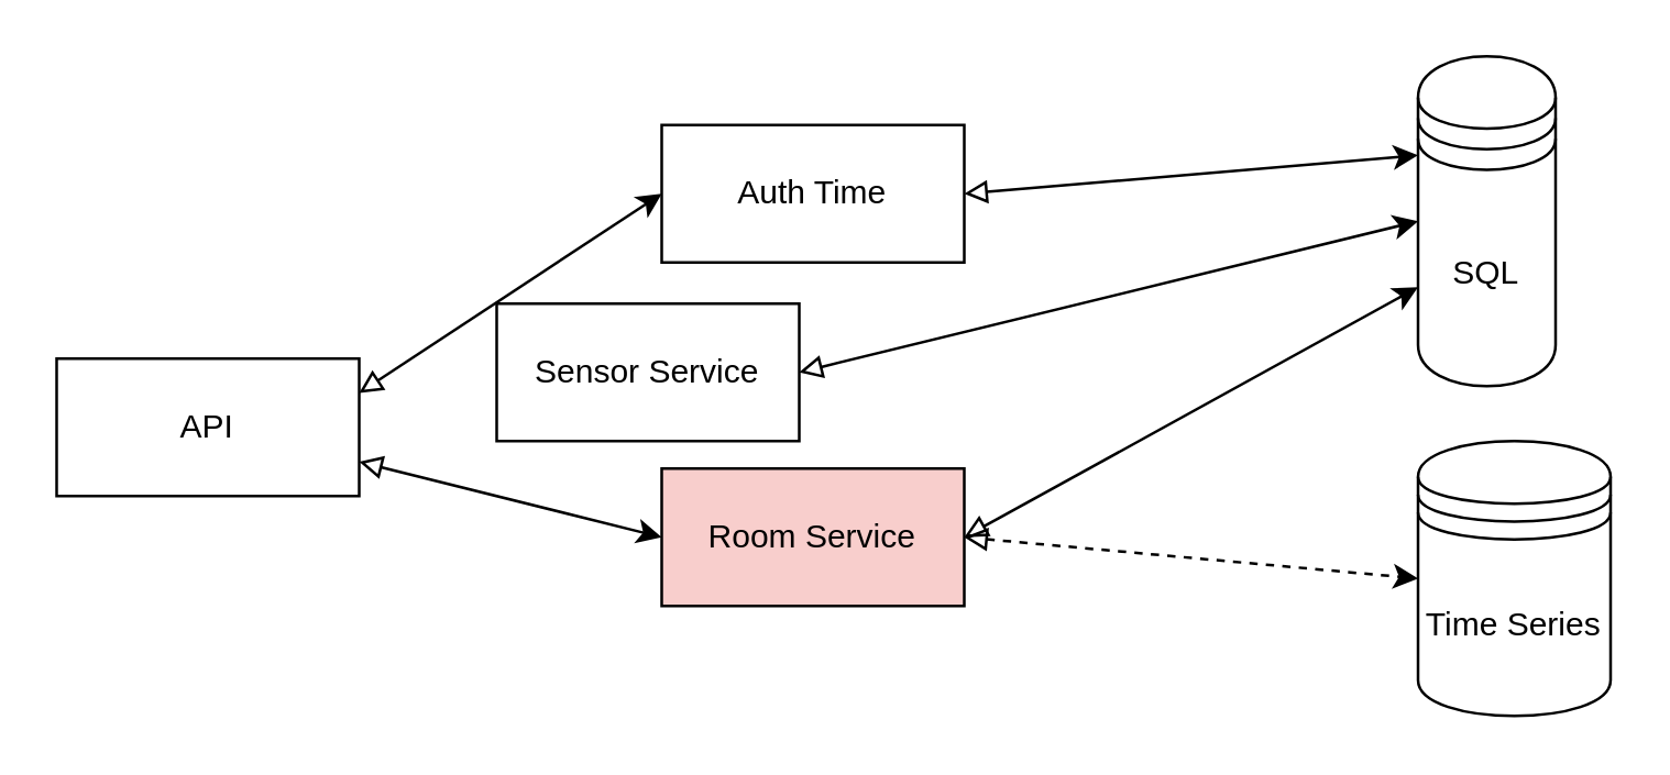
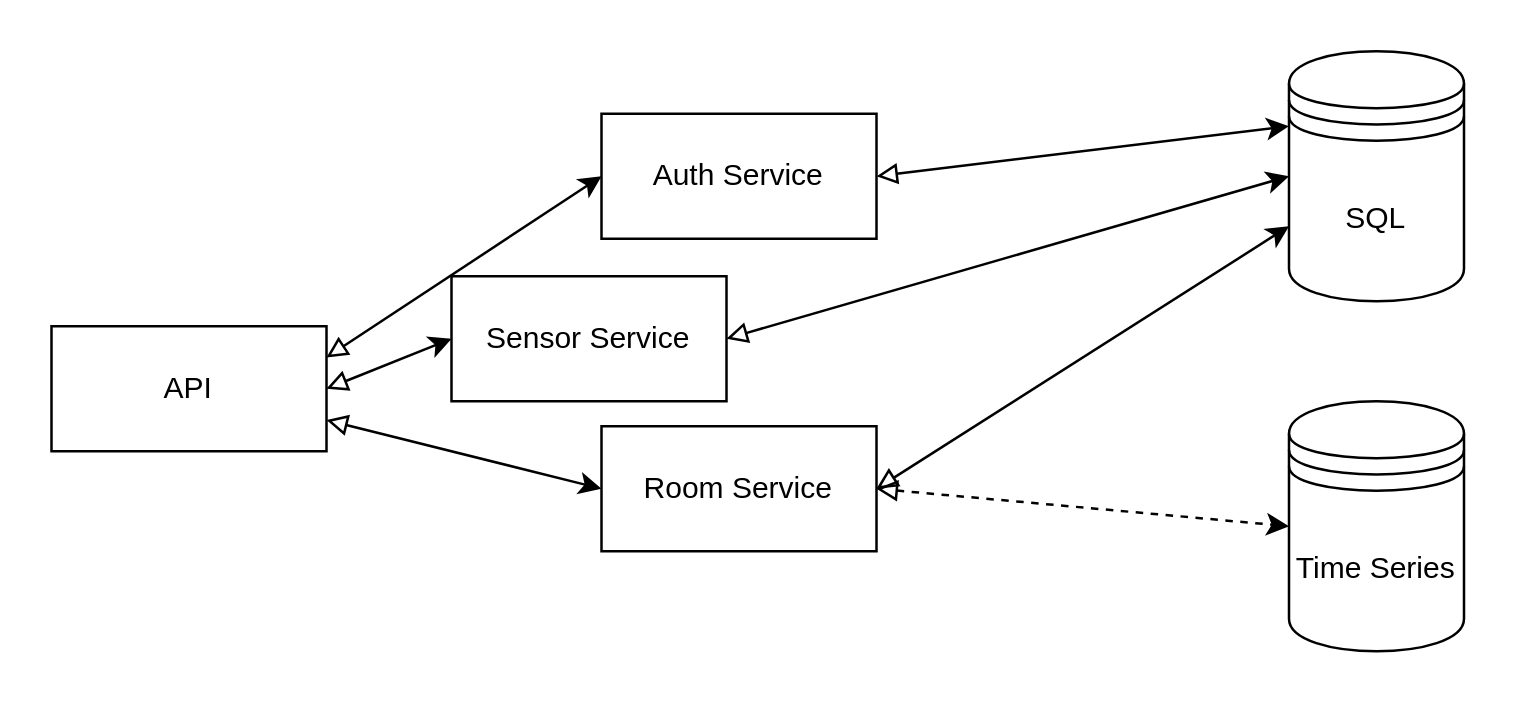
  <mxCell id="0" />
  <mxCell id="1" parent="0" />
- <mxCell id="2" value="SQL" style="shape=datastore;whiteSpace=wrap;html=1;" vertex="1" parent="1"><mxGeometry x="515" y="20" width="50" height="120" as="geometry" /></mxCell>
- <mxCell id="3" value="Auth Time" style="html=1;whiteSpace=wrap;" vertex="1" parent="1"><mxGeometry x="240" y="45" width="110" height="50" as="geometry" /></mxCell>
+ <mxCell id="2" value="SQL" style="shape=datastore;whiteSpace=wrap;html=1;" vertex="1" parent="1"><mxGeometry x="515" y="20" width="70" height="100" as="geometry" /></mxCell>
+ <mxCell id="3" value="Auth Service" style="html=1;whiteSpace=wrap;" vertex="1" parent="1"><mxGeometry x="240" y="45" width="110" height="50" as="geometry" /></mxCell>
  <mxCell id="4" value="API" style="html=1;whiteSpace=wrap;" vertex="1" parent="1"><mxGeometry x="20" y="130" width="110" height="50" as="geometry" /></mxCell>
- <mxCell id="5" value="Room Service" style="html=1;whiteSpace=wrap;fillColor=#f8cecc;" vertex="1" parent="1"><mxGeometry x="240" y="170" width="110" height="50" as="geometry" /></mxCell>
+ <mxCell id="5" value="Room Service" style="html=1;whiteSpace=wrap;" vertex="1" parent="1"><mxGeometry x="240" y="170" width="110" height="50" as="geometry" /></mxCell>
  <mxCell id="6" value="Sensor Service" style="html=1;whiteSpace=wrap;" vertex="1" parent="1"><mxGeometry x="180" y="110" width="110" height="50" as="geometry" /></mxCell>
  <mxCell id="7" value="Time Series" style="shape=datastore;whiteSpace=wrap;html=1;" vertex="1" parent="1"><mxGeometry x="515" y="160" width="70" height="100" as="geometry" /></mxCell>
  <mxCell id="8" value="" style="endArrow=classic;html=1;rounded=0;exitX=1;exitY=0.25;exitDx=0;exitDy=0;entryX=0;entryY=0.5;entryDx=0;entryDy=0;startArrow=block;startFill=0;" edge="1" parent="1" source="4" target="3"><mxGeometry width="50" height="50" relative="1" as="geometry"><mxPoint x="190" y="40" as="sourcePoint" /><mxPoint x="350" y="90" as="targetPoint" /></mxGeometry></mxCell>
+ <mxCell id="9" value="" style="endArrow=classic;html=1;rounded=0;exitX=1;exitY=0.5;exitDx=0;exitDy=0;entryX=0;entryY=0.5;entryDx=0;entryDy=0;startArrow=block;startFill=0;" edge="1" parent="1" source="4" target="6"><mxGeometry width="50" height="50" relative="1" as="geometry"><mxPoint x="150" y="133" as="sourcePoint" /><mxPoint x="250" y="80" as="targetPoint" /></mxGeometry></mxCell>
  <mxCell id="10" value="" style="endArrow=classic;html=1;rounded=0;exitX=1;exitY=0.75;exitDx=0;exitDy=0;entryX=0;entryY=0.5;entryDx=0;entryDy=0;startArrow=block;startFill=0;" edge="1" parent="1" source="4" target="5"><mxGeometry width="50" height="50" relative="1" as="geometry"><mxPoint x="150" y="133" as="sourcePoint" /><mxPoint x="250" y="80" as="targetPoint" /></mxGeometry></mxCell>
  <mxCell id="11" value="" style="endArrow=classic;html=1;rounded=0;exitX=1;exitY=0.5;exitDx=0;exitDy=0;entryX=0;entryY=0.3;entryDx=0;entryDy=0;startArrow=block;startFill=0;" edge="1" parent="1" source="3" target="2"><mxGeometry width="50" height="50" relative="1" as="geometry"><mxPoint x="300" y="140" as="sourcePoint" /><mxPoint x="500" y="60" as="targetPoint" /></mxGeometry></mxCell>
  <mxCell id="12" value="" style="endArrow=classic;html=1;rounded=0;exitX=1;exitY=0.5;exitDx=0;exitDy=0;entryX=0;entryY=0.5;entryDx=0;entryDy=0;startArrow=block;startFill=0;" edge="1" parent="1" source="6" target="2"><mxGeometry width="50" height="50" relative="1" as="geometry"><mxPoint x="300" y="140" as="sourcePoint" /><mxPoint x="510" y="70" as="targetPoint" /></mxGeometry></mxCell>
  <mxCell id="13" value="" style="endArrow=classic;html=1;rounded=0;entryX=0;entryY=0.5;entryDx=0;entryDy=0;exitX=1;exitY=0.5;exitDx=0;exitDy=0;startArrow=block;startFill=0;dashed=1;" edge="1" parent="1" source="5" target="7"><mxGeometry width="50" height="50" relative="1" as="geometry"><mxPoint x="300" y="140" as="sourcePoint" /><mxPoint x="350" y="90" as="targetPoint" /></mxGeometry></mxCell>
  <mxCell id="14" value="" style="endArrow=classic;html=1;rounded=0;exitX=1;exitY=0.5;exitDx=0;exitDy=0;entryX=0;entryY=0.7;entryDx=0;entryDy=0;startArrow=block;startFill=0;" edge="1" parent="1" source="5" target="2"><mxGeometry width="50" height="50" relative="1" as="geometry"><mxPoint x="300" y="140" as="sourcePoint" /><mxPoint x="350" y="90" as="targetPoint" /></mxGeometry></mxCell>
